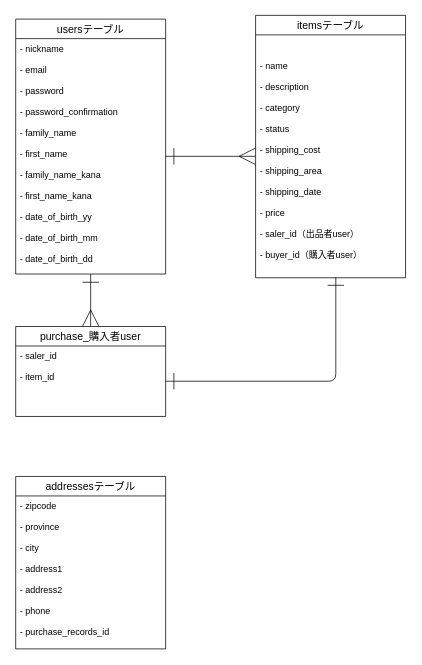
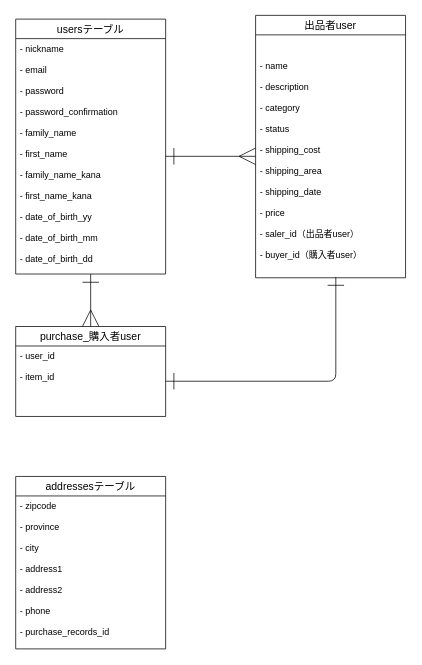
  <mxCell id="0" />
  <mxCell id="1" parent="0" />
  <mxCell id="2" value="usersテーブル" style="swimlane;fontStyle=0;childLayout=stackLayout;horizontal=1;startSize=26;horizontalStack=0;resizeParent=1;resizeParentMax=0;resizeLast=0;collapsible=1;marginBottom=0;align=center;fontSize=14;" parent="1" vertex="1"><mxGeometry x="20" y="25" width="200" height="340" as="geometry" /></mxCell>
  <mxCell id="3" value="- nickname&#10;&#10;- email&#10;&#10;- password&#10;&#10;- password_confirmation&#10;&#10;- family_name&#10;&#10;- first_name&#10;&#10;- family_name_kana&#10;&#10;- first_name_kana&#10;&#10;- date_of_birth_yy&#10;&#10;- date_of_birth_mm&#10;&#10;- date_of_birth_dd" style="text;strokeColor=none;fillColor=none;spacingLeft=4;spacingRight=4;overflow=hidden;rotatable=0;points=[[0,0.5],[1,0.5]];portConstraint=eastwest;fontSize=12;" parent="2" vertex="1"><mxGeometry y="26" width="200" height="314" as="geometry" /></mxCell>
- <mxCell id="4" value="itemsテーブル" style="swimlane;fontStyle=0;childLayout=stackLayout;horizontal=1;startSize=26;horizontalStack=0;resizeParent=1;resizeParentMax=0;resizeLast=0;collapsible=1;marginBottom=0;align=center;fontSize=14;" parent="1" vertex="1"><mxGeometry x="340" y="20" width="200" height="350" as="geometry" /></mxCell>
+ <mxCell id="4" value="出品者user" style="swimlane;fontStyle=0;childLayout=stackLayout;horizontal=1;startSize=26;horizontalStack=0;resizeParent=1;resizeParentMax=0;resizeLast=0;collapsible=1;marginBottom=0;align=center;fontSize=14;" parent="1" vertex="1"><mxGeometry x="340" y="20" width="200" height="350" as="geometry" /></mxCell>
  <mxCell id="5" value="&#10;&#10;- name&#10;&#10;- description&#10;&#10;- category&#10;&#10;- status&#10;&#10;- shipping_cost&#10;&#10;- shipping_area&#10;&#10;- shipping_date&#10;&#10;- price&#10;&#10;- saler_id（出品者user）&#10;&#10;- buyer_id（購入者user）&#10;&#10;" style="text;strokeColor=none;fillColor=none;spacingLeft=4;spacingRight=4;overflow=hidden;rotatable=0;points=[[0,0.5],[1,0.5]];portConstraint=eastwest;fontSize=12;" parent="4" vertex="1"><mxGeometry y="26" width="200" height="324" as="geometry" /></mxCell>
  <mxCell id="6" value="addressesテーブル" style="swimlane;fontStyle=0;childLayout=stackLayout;horizontal=1;startSize=26;horizontalStack=0;resizeParent=1;resizeParentMax=0;resizeLast=0;collapsible=1;marginBottom=0;align=center;fontSize=14;" parent="1" vertex="1"><mxGeometry x="20" y="635" width="200" height="230" as="geometry" /></mxCell>
  <mxCell id="7" value="- zipcode&#10;&#10;- province&#10;&#10;- city&#10;&#10;- address1&#10;&#10;- address2&#10;&#10;- phone&#10;&#10;- purchase_records_id&#10;&#10;" style="text;strokeColor=none;fillColor=none;spacingLeft=4;spacingRight=4;overflow=hidden;rotatable=0;points=[[0,0.5],[1,0.5]];portConstraint=eastwest;fontSize=12;" parent="6" vertex="1"><mxGeometry y="26" width="200" height="204" as="geometry" /></mxCell>
  <mxCell id="8" value="purchase_購入者user" style="swimlane;fontStyle=0;childLayout=stackLayout;horizontal=1;startSize=26;horizontalStack=0;resizeParent=1;resizeParentMax=0;resizeLast=0;collapsible=1;marginBottom=0;align=center;fontSize=14;" parent="1" vertex="1"><mxGeometry x="20" y="435" width="200" height="120" as="geometry" /></mxCell>
- <mxCell id="9" value="- saler_id&#10;&#10;- item_id&#10;&#10;" style="text;strokeColor=none;fillColor=none;spacingLeft=4;spacingRight=4;overflow=hidden;rotatable=0;points=[[0,0.5],[1,0.5]];portConstraint=eastwest;fontSize=12;" parent="8" vertex="1"><mxGeometry y="26" width="200" height="94" as="geometry" /></mxCell>
+ <mxCell id="9" value="- user_id&#10;&#10;- item_id&#10;&#10;" style="text;strokeColor=none;fillColor=none;spacingLeft=4;spacingRight=4;overflow=hidden;rotatable=0;points=[[0,0.5],[1,0.5]];portConstraint=eastwest;fontSize=12;" parent="8" vertex="1"><mxGeometry y="26" width="200" height="94" as="geometry" /></mxCell>
  <mxCell id="10" style="edgeStyle=none;html=1;startArrow=ERone;startFill=0;endArrow=ERmany;endFill=0;startSize=20;endSize=20;strokeWidth=1;" parent="1" source="3" target="5" edge="1"><mxGeometry relative="1" as="geometry" /></mxCell>
  <mxCell id="11" style="html=1;startArrow=ERone;startFill=0;endArrow=ERmany;endFill=0;startSize=20;endSize=20;strokeWidth=1;entryX=0.5;entryY=0;entryDx=0;entryDy=0;" parent="1" source="3" target="8" edge="1"><mxGeometry relative="1" as="geometry"><mxPoint x="220" y="605" as="targetPoint" /></mxGeometry></mxCell>
  <mxCell id="12" style="edgeStyle=orthogonalEdgeStyle;html=1;entryX=0.535;entryY=0.997;entryDx=0;entryDy=0;entryPerimeter=0;startArrow=ERone;startFill=0;endArrow=ERone;endFill=0;startSize=20;endSize=20;strokeWidth=1;" parent="1" source="9" target="5" edge="1"><mxGeometry relative="1" as="geometry" /></mxCell>
